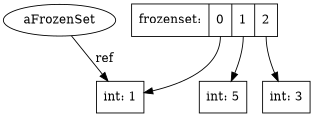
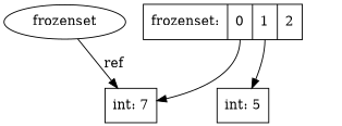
  digraph {
    node [shape=box]
-   n1 [label=aFrozenSet shape=ellipse]
-   n2 [label="int: 1"]
+   n1 [label=frozenset shape=ellipse]
+   n2 [label="int: 7"]
    n3 [label="frozenset: | <0> 0|<1> 1|<2> 2" shape=record]
    n4 [label="int: 5"]
-   n5 [label="int: 3"]
    n1 -> n2 [label=ref]
    n3 -> n2 [tailport=0]
    n3 -> n4 [tailport=1]
-   n3 -> n5 [tailport=2]
  }
